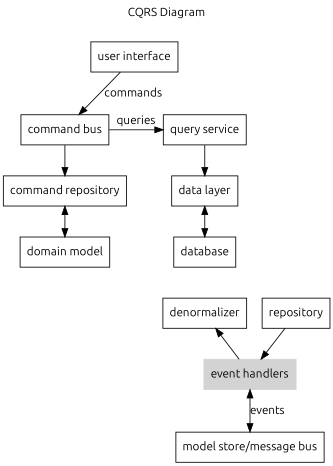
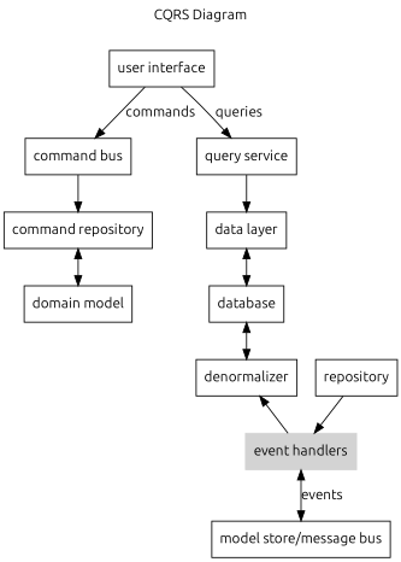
  digraph {
    fontname=Ubuntu
    label="CQRS Diagram"
    labelloc=t
    node [fontname=Ubuntu shape=box]
    edge [fontname=Ubuntu]
    n1 [label="command bus"]
    n2 [label="query service"]
    n3 [label="command repository"]
    n4 [label="data layer"]
    n5 [label=database]
    n6 [label="domain model"]
    n7 [label=repository]
    n8 [label=denormalizer]
    n9 [color=lightgrey label="event handlers" style=filled]
    n10 [label="user interface"]
    n11 [label="model store/message bus"]
    subgraph sub_1 {
      rank=same
      n1
      n2
    }
    subgraph sub_2 {
      rank=same
      n3
      n4
    }
    subgraph sub_3 {
      rank=same
      n5
      n6
    }
    subgraph sub_4 {
      rank=same
      n7
      n8
    }
    n1 -> n3
    n2 -> n4
    n3 -> n6 [dir=both]
    n5 -> n4 [dir=both]
+   n5 -> n8 [dir=both]
    n7 -> n9
    n9 -> n8
    n9 -> n11 [dir=both label=events]
    n10 -> n1 [label=commands]
-   n1 -> n2 [label=queries]
+   n10 -> n2 [label=queries]
  }
